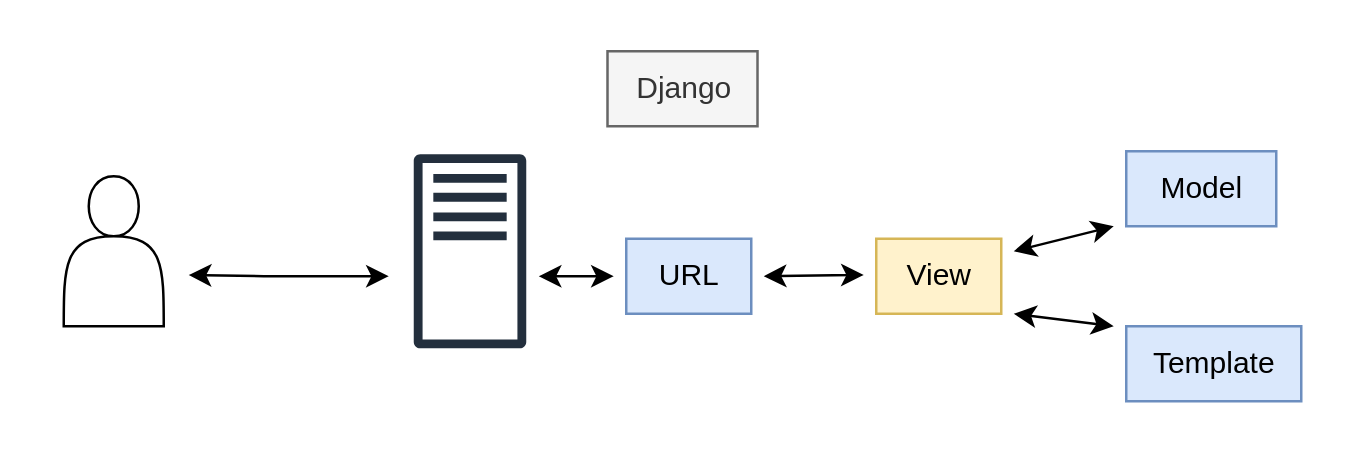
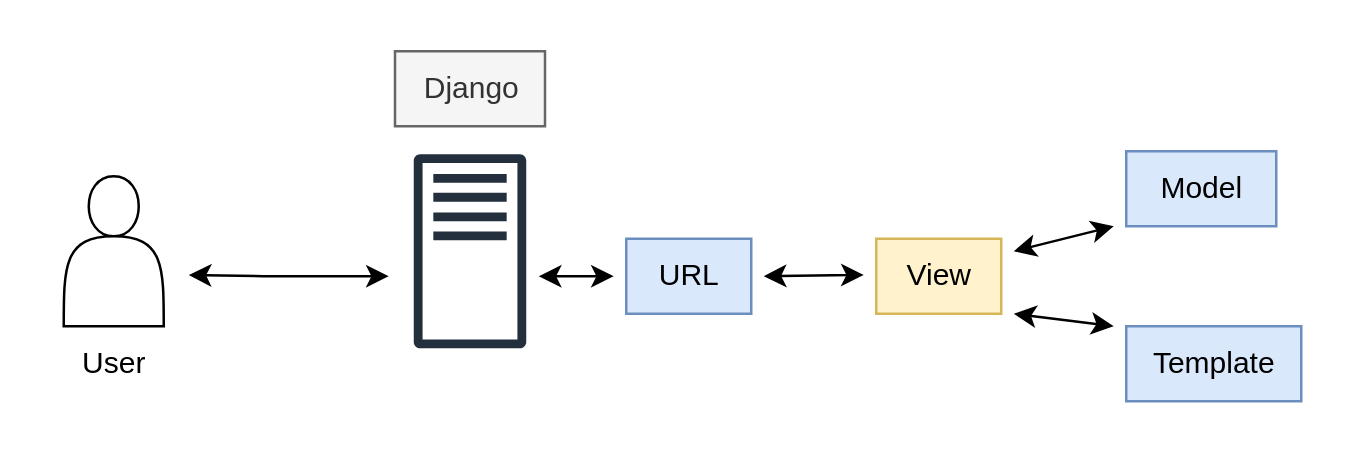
  <mxCell id="0" />
  <mxCell id="1" parent="0" />
  <mxCell id="2" value="" style="shape=actor;whiteSpace=wrap;html=1;" vertex="1" parent="1"><mxGeometry x="25" y="70" width="40" height="60" as="geometry" /></mxCell>
+ <mxCell id="3" value="User" style="text;html=1;align=center;verticalAlign=middle;resizable=0;points=[];autosize=1;strokeColor=none;fillColor=none;" vertex="1" parent="1"><mxGeometry x="20" y="130" width="50" height="30" as="geometry" /></mxCell>
  <mxCell id="4" value="" style="sketch=0;outlineConnect=0;fontColor=#232F3E;gradientColor=none;fillColor=#232F3D;strokeColor=none;dashed=0;verticalLabelPosition=bottom;verticalAlign=top;align=center;html=1;fontSize=12;fontStyle=0;aspect=fixed;pointerEvents=1;shape=mxgraph.aws4.traditional_server;" vertex="1" parent="1"><mxGeometry x="165" y="61" width="45" height="78" as="geometry" /></mxCell>
- <mxCell id="5" value="Django" style="text;html=1;align=center;verticalAlign=middle;resizable=0;points=[];autosize=1;fillColor=#f5f5f5;fontColor=#333333;strokeColor=#666666;" vertex="1" parent="1"><mxGeometry x="242.5" y="20" width="60" height="30" as="geometry" /></mxCell>
+ <mxCell id="5" value="Django" style="text;html=1;align=center;verticalAlign=middle;resizable=0;points=[];autosize=1;fillColor=#f5f5f5;fontColor=#333333;strokeColor=#666666;" vertex="1" parent="1"><mxGeometry x="157.5" y="20" width="60" height="30" as="geometry" /></mxCell>
  <mxCell id="6" value="URL" style="text;html=1;align=center;verticalAlign=middle;resizable=0;points=[];autosize=1;strokeColor=#6c8ebf;fillColor=#dae8fc;" vertex="1" parent="1"><mxGeometry x="250" y="95" width="50" height="30" as="geometry" /></mxCell>
  <mxCell id="7" value="View" style="text;html=1;align=center;verticalAlign=middle;resizable=0;points=[];autosize=1;strokeColor=#d6b656;fillColor=#fff2cc;" vertex="1" parent="1"><mxGeometry x="350" y="95" width="50" height="30" as="geometry" /></mxCell>
  <mxCell id="8" value="Model" style="text;html=1;align=center;verticalAlign=middle;resizable=0;points=[];autosize=1;strokeColor=#6c8ebf;fillColor=#dae8fc;" vertex="1" parent="1"><mxGeometry x="450" y="60" width="60" height="30" as="geometry" /></mxCell>
  <mxCell id="9" value="Template" style="text;html=1;align=center;verticalAlign=middle;resizable=0;points=[];autosize=1;strokeColor=#6c8ebf;fillColor=#dae8fc;" vertex="1" parent="1"><mxGeometry x="450" y="130" width="70" height="30" as="geometry" /></mxCell>
  <mxCell id="10" value="" style="endArrow=classic;startArrow=classic;html=1;rounded=0;" edge="1" parent="1"><mxGeometry width="50" height="50" relative="1" as="geometry"><mxPoint x="75" y="109.5" as="sourcePoint" /><mxPoint x="155" y="110" as="targetPoint" /><Array as="points"><mxPoint x="105" y="110" /></Array></mxGeometry></mxCell>
  <mxCell id="11" value="" style="endArrow=classic;startArrow=classic;html=1;rounded=0;" edge="1" parent="1"><mxGeometry width="50" height="50" relative="1" as="geometry"><mxPoint x="215" y="110" as="sourcePoint" /><mxPoint x="245" y="110" as="targetPoint" /><Array as="points"><mxPoint x="240" y="110" /></Array></mxGeometry></mxCell>
  <mxCell id="12" value="" style="endArrow=classic;startArrow=classic;html=1;rounded=0;" edge="1" parent="1"><mxGeometry width="50" height="50" relative="1" as="geometry"><mxPoint x="305" y="110" as="sourcePoint" /><mxPoint x="345" y="109.5" as="targetPoint" /><Array as="points"><mxPoint x="340" y="109.5" /></Array></mxGeometry></mxCell>
  <mxCell id="13" value="" style="endArrow=classic;startArrow=classic;html=1;rounded=0;" edge="1" parent="1"><mxGeometry width="50" height="50" relative="1" as="geometry"><mxPoint x="405" y="100" as="sourcePoint" /><mxPoint x="445" y="90" as="targetPoint" /><Array as="points" /></mxGeometry></mxCell>
  <mxCell id="14" value="" style="endArrow=classic;startArrow=classic;html=1;rounded=0;" edge="1" parent="1"><mxGeometry width="50" height="50" relative="1" as="geometry"><mxPoint x="405" y="125" as="sourcePoint" /><mxPoint x="445" y="130" as="targetPoint" /><Array as="points" /></mxGeometry></mxCell>
